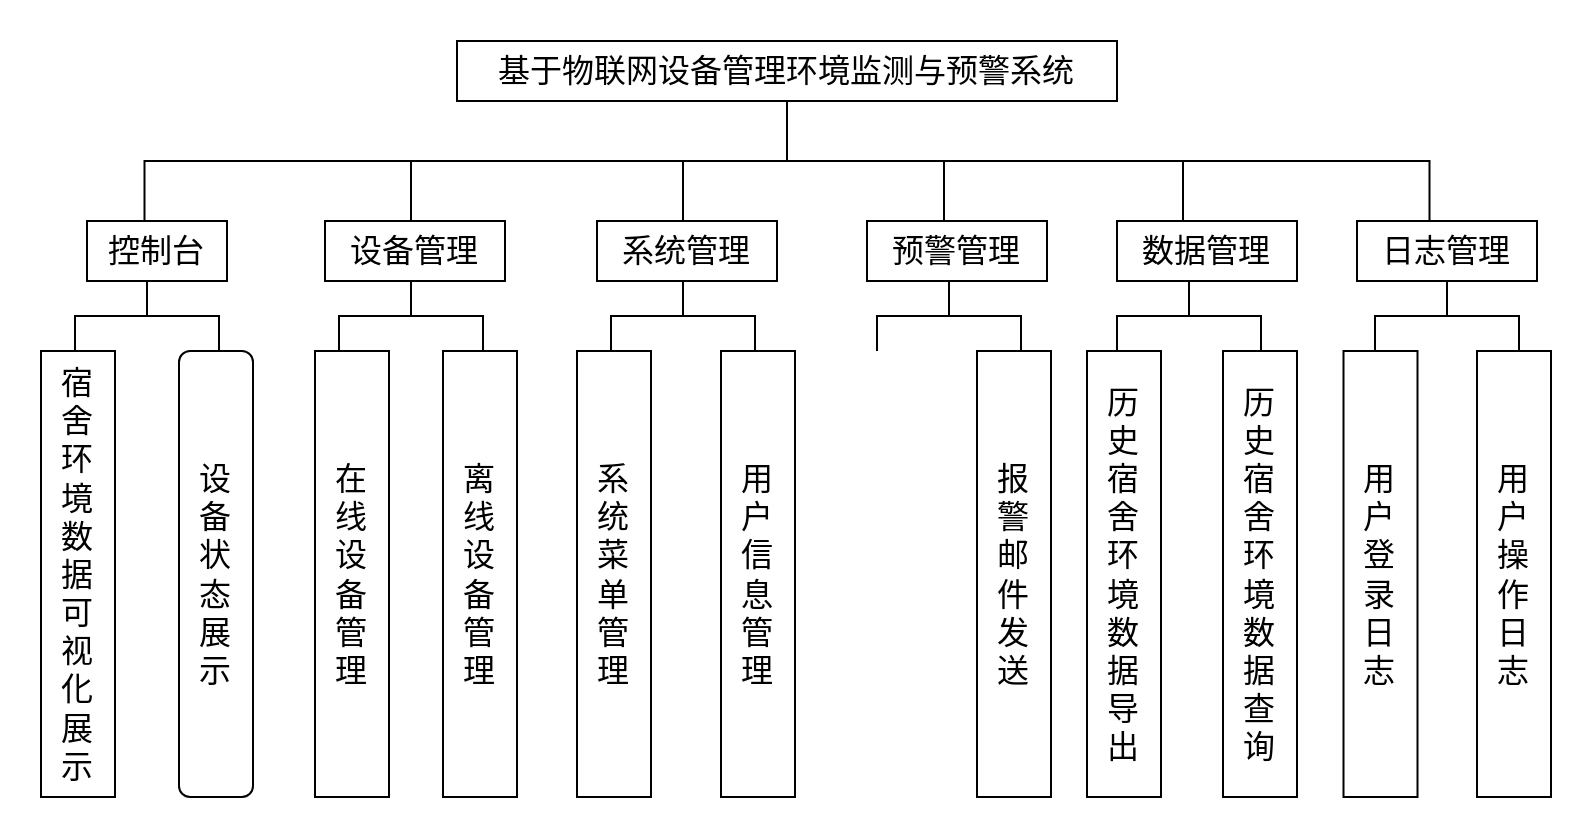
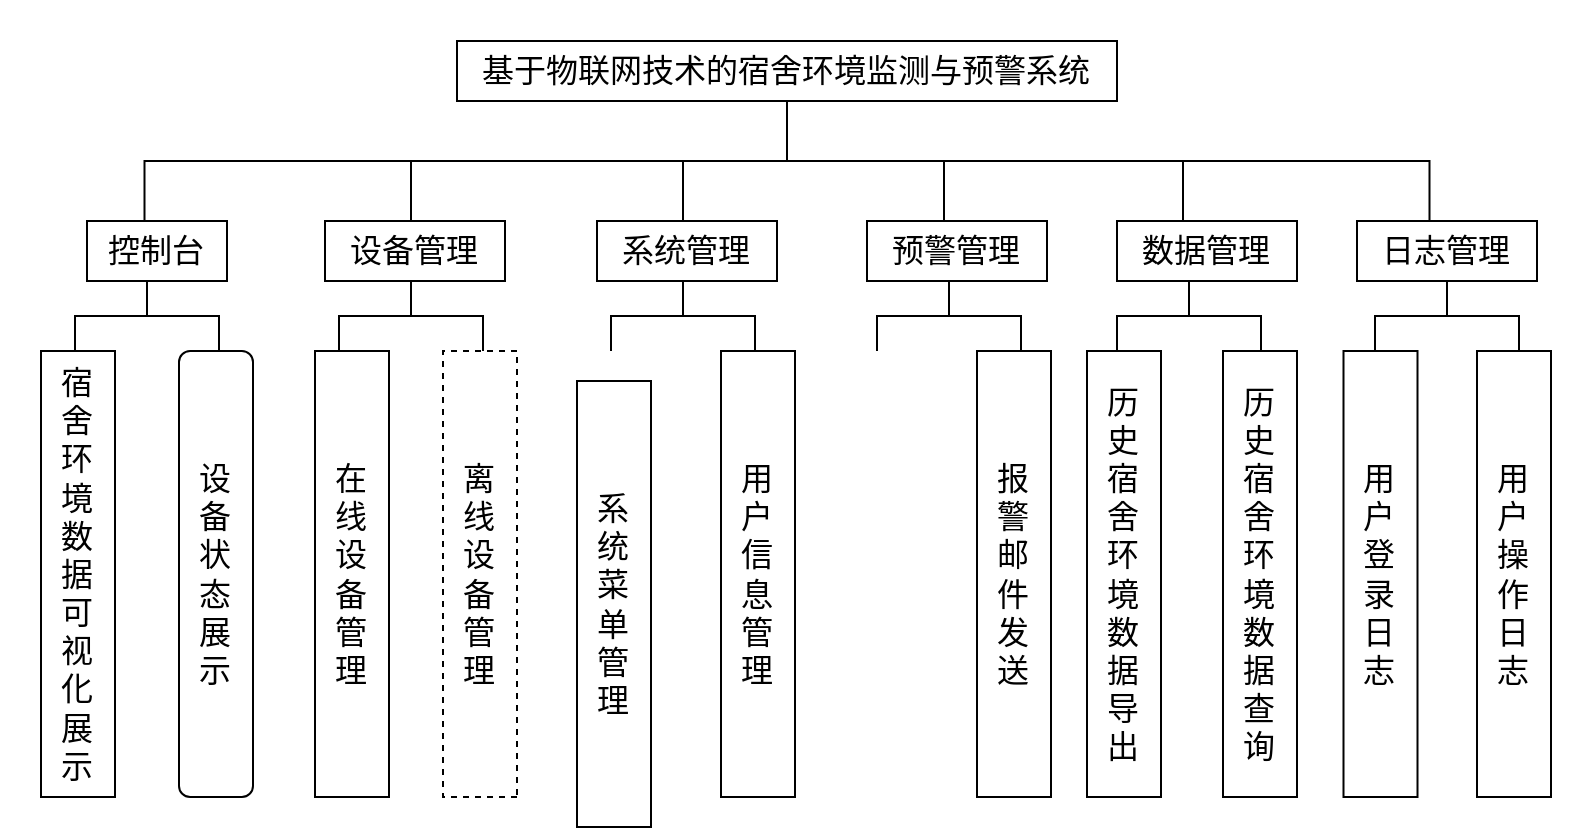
  <mxCell id="0" />
  <mxCell id="1" parent="0" />
- <mxCell id="2" value="&lt;p class=&quot;MsoNormal&quot;&gt;&lt;font face=&quot;Helvetica&quot; style=&quot;font-size: 16px;&quot;&gt;&lt;font style=&quot;&quot;&gt;基于物联网&lt;/font&gt;设备管理&lt;font style=&quot;&quot;&gt;环境监测与预警系统&lt;/font&gt;&lt;/font&gt;&lt;/p&gt;" style="rounded=0;whiteSpace=wrap;html=1;" vertex="1" parent="1"><mxGeometry x="228" y="20" width="330" height="30" as="geometry" /></mxCell>
+ <mxCell id="2" value="&lt;p class=&quot;MsoNormal&quot;&gt;&lt;font face=&quot;Helvetica&quot; style=&quot;font-size: 16px;&quot;&gt;&lt;font style=&quot;&quot;&gt;基于物联网&lt;/font&gt;技术的宿舍&lt;font style=&quot;&quot;&gt;环境监测与预警系统&lt;/font&gt;&lt;/font&gt;&lt;/p&gt;" style="rounded=0;whiteSpace=wrap;html=1;" vertex="1" parent="1"><mxGeometry x="228" y="20" width="330" height="30" as="geometry" /></mxCell>
  <mxCell id="3" value="" style="strokeWidth=1;html=1;shape=mxgraph.flowchart.annotation_2;align=left;labelPosition=right;pointerEvents=1;direction=south;" vertex="1" parent="1"><mxGeometry x="71.75" y="50" width="642.5" height="60" as="geometry" /></mxCell>
  <mxCell id="4" value="&lt;font style=&quot;font-size: 16px;&quot;&gt;宿&lt;/font&gt;&lt;div&gt;&lt;font style=&quot;font-size: 16px;&quot;&gt;舍&lt;/font&gt;&lt;/div&gt;&lt;div&gt;&lt;font style=&quot;font-size: 16px;&quot;&gt;环&lt;/font&gt;&lt;/div&gt;&lt;div&gt;&lt;font style=&quot;font-size: 16px;&quot;&gt;境&lt;/font&gt;&lt;/div&gt;&lt;div&gt;&lt;font style=&quot;font-size: 16px;&quot;&gt;数&lt;/font&gt;&lt;/div&gt;&lt;div&gt;&lt;font style=&quot;font-size: 16px;&quot;&gt;据&lt;/font&gt;&lt;/div&gt;&lt;div&gt;&lt;font style=&quot;font-size: 16px;&quot;&gt;可&lt;/font&gt;&lt;/div&gt;&lt;div&gt;&lt;font style=&quot;font-size: 16px;&quot;&gt;视&lt;/font&gt;&lt;/div&gt;&lt;div&gt;&lt;font style=&quot;font-size: 16px;&quot;&gt;化&lt;/font&gt;&lt;/div&gt;&lt;div&gt;&lt;font style=&quot;font-size: 16px;&quot;&gt;展&lt;/font&gt;&lt;/div&gt;&lt;div&gt;&lt;font style=&quot;font-size: 16px;&quot;&gt;示&lt;/font&gt;&lt;/div&gt;" style="rounded=0;whiteSpace=wrap;html=1;direction=west;" vertex="1" parent="1"><mxGeometry x="20" y="175" width="37" height="223" as="geometry" /></mxCell>
  <mxCell id="5" value="&lt;font style=&quot;font-size: 16px;&quot;&gt;控制台&lt;/font&gt;" style="rounded=0;whiteSpace=wrap;html=1;" vertex="1" parent="1"><mxGeometry x="43" y="110" width="70" height="30" as="geometry" /></mxCell>
  <mxCell id="6" value="" style="endArrow=none;html=1;rounded=0;" edge="1" parent="1"><mxGeometry width="50" height="50" relative="1" as="geometry"><mxPoint x="205" y="110" as="sourcePoint" /><mxPoint x="205" y="80" as="targetPoint" /></mxGeometry></mxCell>
  <mxCell id="7" value="" style="endArrow=none;html=1;rounded=0;" edge="1" parent="1"><mxGeometry width="50" height="50" relative="1" as="geometry"><mxPoint x="341" y="110" as="sourcePoint" /><mxPoint x="341" y="80" as="targetPoint" /></mxGeometry></mxCell>
  <mxCell id="8" value="" style="endArrow=none;html=1;rounded=0;" edge="1" parent="1"><mxGeometry width="50" height="50" relative="1" as="geometry"><mxPoint x="471.5" y="110" as="sourcePoint" /><mxPoint x="471.5" y="80" as="targetPoint" /></mxGeometry></mxCell>
  <mxCell id="9" value="" style="endArrow=none;html=1;rounded=0;" edge="1" parent="1"><mxGeometry width="50" height="50" relative="1" as="geometry"><mxPoint x="591" y="110" as="sourcePoint" /><mxPoint x="591" y="80" as="targetPoint" /></mxGeometry></mxCell>
  <mxCell id="10" value="&lt;font style=&quot;font-size: 16px;&quot;&gt;设备管理&lt;/font&gt;" style="rounded=0;whiteSpace=wrap;html=1;" vertex="1" parent="1"><mxGeometry x="162" y="110" width="90" height="30" as="geometry" /></mxCell>
  <mxCell id="11" value="&lt;font style=&quot;font-size: 16px;&quot;&gt;系统管理&lt;/font&gt;" style="rounded=0;whiteSpace=wrap;html=1;" vertex="1" parent="1"><mxGeometry x="298" y="110" width="90" height="30" as="geometry" /></mxCell>
  <mxCell id="12" value="&lt;font style=&quot;font-size: 16px;&quot;&gt;预警管理&lt;/font&gt;" style="rounded=0;whiteSpace=wrap;html=1;" vertex="1" parent="1"><mxGeometry x="433" y="110" width="90" height="30" as="geometry" /></mxCell>
  <mxCell id="13" value="&lt;font style=&quot;font-size: 16px;&quot;&gt;数据管理&lt;/font&gt;" style="rounded=0;whiteSpace=wrap;html=1;" vertex="1" parent="1"><mxGeometry x="558" y="110" width="90" height="30" as="geometry" /></mxCell>
  <mxCell id="14" value="&lt;font style=&quot;font-size: 16px;&quot;&gt;日志管理&lt;/font&gt;" style="rounded=0;whiteSpace=wrap;html=1;" vertex="1" parent="1"><mxGeometry x="678" y="110" width="90" height="30" as="geometry" /></mxCell>
  <mxCell id="15" value="&lt;span style=&quot;font-size: 16px;&quot;&gt;设&lt;/span&gt;&lt;div&gt;&lt;span style=&quot;font-size: 16px;&quot;&gt;备&lt;/span&gt;&lt;/div&gt;&lt;div&gt;&lt;span style=&quot;font-size: 16px;&quot;&gt;状&lt;/span&gt;&lt;/div&gt;&lt;div&gt;&lt;span style=&quot;font-size: 16px;&quot;&gt;态&lt;/span&gt;&lt;/div&gt;&lt;div&gt;&lt;span style=&quot;font-size: 16px;&quot;&gt;展&lt;/span&gt;&lt;/div&gt;&lt;div&gt;&lt;span style=&quot;font-size: 16px;&quot;&gt;示&lt;/span&gt;&lt;/div&gt;" style="whiteSpace=wrap;html=1;direction=west;rounded=1;" vertex="1" parent="1"><mxGeometry x="89" y="175" width="37" height="223" as="geometry" /></mxCell>
  <mxCell id="16" value="&lt;font style=&quot;font-size: 16px;&quot;&gt;在&lt;/font&gt;&lt;div&gt;&lt;font style=&quot;font-size: 16px;&quot;&gt;线&lt;/font&gt;&lt;/div&gt;&lt;div&gt;&lt;font style=&quot;font-size: 16px;&quot;&gt;设&lt;/font&gt;&lt;/div&gt;&lt;div&gt;&lt;font style=&quot;font-size: 16px;&quot;&gt;备&lt;/font&gt;&lt;/div&gt;&lt;div&gt;&lt;font style=&quot;font-size: 16px;&quot;&gt;管&lt;/font&gt;&lt;/div&gt;&lt;div&gt;&lt;font style=&quot;font-size: 16px;&quot;&gt;理&lt;/font&gt;&lt;/div&gt;" style="rounded=0;whiteSpace=wrap;html=1;direction=west;" vertex="1" parent="1"><mxGeometry x="157" y="175" width="37" height="223" as="geometry" /></mxCell>
- <mxCell id="17" value="&lt;font style=&quot;font-size: 16px;&quot;&gt;离&lt;/font&gt;&lt;div&gt;&lt;font style=&quot;font-size: 16px;&quot;&gt;线&lt;/font&gt;&lt;/div&gt;&lt;div&gt;&lt;font style=&quot;font-size: 16px;&quot;&gt;设&lt;/font&gt;&lt;/div&gt;&lt;div&gt;&lt;font style=&quot;font-size: 16px;&quot;&gt;备&lt;/font&gt;&lt;/div&gt;&lt;div&gt;&lt;font style=&quot;font-size: 16px;&quot;&gt;管&lt;/font&gt;&lt;/div&gt;&lt;div&gt;&lt;font style=&quot;font-size: 16px;&quot;&gt;理&lt;/font&gt;&lt;/div&gt;" style="rounded=0;whiteSpace=wrap;html=1;direction=west;" vertex="1" parent="1"><mxGeometry x="221" y="175" width="37" height="223" as="geometry" /></mxCell>
- <mxCell id="18" value="&lt;font style=&quot;font-size: 16px;&quot;&gt;系&lt;/font&gt;&lt;div&gt;&lt;font style=&quot;font-size: 16px;&quot;&gt;统&lt;/font&gt;&lt;/div&gt;&lt;div&gt;&lt;font style=&quot;font-size: 16px;&quot;&gt;菜&lt;/font&gt;&lt;div&gt;&lt;font style=&quot;font-size: 16px;&quot;&gt;单&lt;/font&gt;&lt;/div&gt;&lt;div&gt;&lt;font style=&quot;font-size: 16px;&quot;&gt;管&lt;/font&gt;&lt;/div&gt;&lt;div&gt;&lt;font style=&quot;font-size: 16px;&quot;&gt;理&lt;/font&gt;&lt;/div&gt;&lt;/div&gt;" style="rounded=0;whiteSpace=wrap;html=1;direction=west;" vertex="1" parent="1"><mxGeometry x="288" y="175" width="37" height="223" as="geometry" /></mxCell>
+ <mxCell id="17" value="&lt;font style=&quot;font-size: 16px;&quot;&gt;离&lt;/font&gt;&lt;div&gt;&lt;font style=&quot;font-size: 16px;&quot;&gt;线&lt;/font&gt;&lt;/div&gt;&lt;div&gt;&lt;font style=&quot;font-size: 16px;&quot;&gt;设&lt;/font&gt;&lt;/div&gt;&lt;div&gt;&lt;font style=&quot;font-size: 16px;&quot;&gt;备&lt;/font&gt;&lt;/div&gt;&lt;div&gt;&lt;font style=&quot;font-size: 16px;&quot;&gt;管&lt;/font&gt;&lt;/div&gt;&lt;div&gt;&lt;font style=&quot;font-size: 16px;&quot;&gt;理&lt;/font&gt;&lt;/div&gt;" style="rounded=0;whiteSpace=wrap;html=1;direction=west;dashed=1;" vertex="1" parent="1"><mxGeometry x="221" y="175" width="37" height="223" as="geometry" /></mxCell>
+ <mxCell id="18" value="&lt;font style=&quot;font-size: 16px;&quot;&gt;系&lt;/font&gt;&lt;div&gt;&lt;font style=&quot;font-size: 16px;&quot;&gt;统&lt;/font&gt;&lt;/div&gt;&lt;div&gt;&lt;font style=&quot;font-size: 16px;&quot;&gt;菜&lt;/font&gt;&lt;div&gt;&lt;font style=&quot;font-size: 16px;&quot;&gt;单&lt;/font&gt;&lt;/div&gt;&lt;div&gt;&lt;font style=&quot;font-size: 16px;&quot;&gt;管&lt;/font&gt;&lt;/div&gt;&lt;div&gt;&lt;font style=&quot;font-size: 16px;&quot;&gt;理&lt;/font&gt;&lt;/div&gt;&lt;/div&gt;" style="rounded=0;whiteSpace=wrap;html=1;direction=west;" vertex="1" parent="1"><mxGeometry x="288" y="190" width="37" height="223" as="geometry" /></mxCell>
  <mxCell id="19" value="&lt;font style=&quot;font-size: 16px;&quot;&gt;用&lt;/font&gt;&lt;div&gt;&lt;font style=&quot;font-size: 16px;&quot;&gt;户&lt;/font&gt;&lt;/div&gt;&lt;div&gt;&lt;font style=&quot;font-size: 16px;&quot;&gt;信&lt;/font&gt;&lt;/div&gt;&lt;div&gt;&lt;font style=&quot;font-size: 16px;&quot;&gt;息&lt;/font&gt;&lt;/div&gt;&lt;div&gt;&lt;font style=&quot;font-size: 16px;&quot;&gt;管&lt;/font&gt;&lt;/div&gt;&lt;div&gt;&lt;font style=&quot;font-size: 16px;&quot;&gt;理&lt;/font&gt;&lt;/div&gt;" style="rounded=0;whiteSpace=wrap;html=1;direction=west;" vertex="1" parent="1"><mxGeometry x="360" y="175" width="37" height="223" as="geometry" /></mxCell>
  <mxCell id="20" value="&lt;font style=&quot;font-size: 16px;&quot;&gt;报&lt;/font&gt;&lt;div&gt;&lt;font style=&quot;font-size: 16px;&quot;&gt;警&lt;/font&gt;&lt;/div&gt;&lt;div&gt;&lt;font style=&quot;font-size: 16px;&quot;&gt;邮&lt;/font&gt;&lt;/div&gt;&lt;div&gt;&lt;font style=&quot;font-size: 16px;&quot;&gt;件&lt;/font&gt;&lt;/div&gt;&lt;div&gt;&lt;font style=&quot;font-size: 16px;&quot;&gt;发&lt;/font&gt;&lt;/div&gt;&lt;div&gt;&lt;font style=&quot;font-size: 16px;&quot;&gt;送&lt;/font&gt;&lt;/div&gt;" style="rounded=0;whiteSpace=wrap;html=1;direction=west;" vertex="1" parent="1"><mxGeometry x="488" y="175" width="37" height="223" as="geometry" /></mxCell>
  <mxCell id="21" value="&lt;font style=&quot;font-size: 16px;&quot;&gt;历&lt;/font&gt;&lt;div&gt;&lt;font style=&quot;font-size: 16px;&quot;&gt;史&lt;/font&gt;&lt;/div&gt;&lt;div&gt;&lt;font style=&quot;font-size: 16px;&quot;&gt;宿&lt;/font&gt;&lt;/div&gt;&lt;div&gt;&lt;font style=&quot;font-size: 16px;&quot;&gt;舍&lt;/font&gt;&lt;/div&gt;&lt;div&gt;&lt;font style=&quot;font-size: 16px;&quot;&gt;环&lt;/font&gt;&lt;/div&gt;&lt;div&gt;&lt;font style=&quot;font-size: 16px;&quot;&gt;境&lt;/font&gt;&lt;/div&gt;&lt;div&gt;&lt;font style=&quot;font-size: 16px;&quot;&gt;数&lt;/font&gt;&lt;/div&gt;&lt;div&gt;&lt;font style=&quot;font-size: 16px;&quot;&gt;据&lt;/font&gt;&lt;/div&gt;&lt;div&gt;&lt;font style=&quot;font-size: 16px;&quot;&gt;导&lt;/font&gt;&lt;/div&gt;&lt;div&gt;&lt;font style=&quot;font-size: 16px;&quot;&gt;出&lt;/font&gt;&lt;/div&gt;" style="rounded=0;whiteSpace=wrap;html=1;direction=west;" vertex="1" parent="1"><mxGeometry x="543" y="175" width="37" height="223" as="geometry" /></mxCell>
  <mxCell id="22" value="&lt;font style=&quot;font-size: 16px;&quot;&gt;历&lt;/font&gt;&lt;div&gt;&lt;font style=&quot;font-size: 16px;&quot;&gt;史&lt;/font&gt;&lt;/div&gt;&lt;div&gt;&lt;font style=&quot;font-size: 16px;&quot;&gt;宿&lt;/font&gt;&lt;/div&gt;&lt;div&gt;&lt;font style=&quot;font-size: 16px;&quot;&gt;舍&lt;/font&gt;&lt;/div&gt;&lt;div&gt;&lt;font style=&quot;font-size: 16px;&quot;&gt;环&lt;/font&gt;&lt;/div&gt;&lt;div&gt;&lt;font style=&quot;font-size: 16px;&quot;&gt;境&lt;/font&gt;&lt;/div&gt;&lt;div&gt;&lt;font style=&quot;font-size: 16px;&quot;&gt;数&lt;/font&gt;&lt;/div&gt;&lt;div&gt;&lt;font style=&quot;font-size: 16px;&quot;&gt;据&lt;/font&gt;&lt;/div&gt;&lt;div&gt;&lt;font style=&quot;font-size: 16px;&quot;&gt;查&lt;/font&gt;&lt;/div&gt;&lt;div&gt;&lt;font style=&quot;font-size: 16px;&quot;&gt;询&lt;/font&gt;&lt;/div&gt;" style="rounded=0;whiteSpace=wrap;html=1;direction=west;" vertex="1" parent="1"><mxGeometry x="611" y="175" width="37" height="223" as="geometry" /></mxCell>
  <mxCell id="23" value="&lt;font style=&quot;font-size: 16px;&quot;&gt;用&lt;/font&gt;&lt;div&gt;&lt;font style=&quot;font-size: 16px;&quot;&gt;户&lt;/font&gt;&lt;/div&gt;&lt;div&gt;&lt;font style=&quot;font-size: 16px;&quot;&gt;登&lt;/font&gt;&lt;/div&gt;&lt;div&gt;&lt;font style=&quot;font-size: 16px;&quot;&gt;录&lt;/font&gt;&lt;/div&gt;&lt;div&gt;&lt;font style=&quot;font-size: 16px;&quot;&gt;日&lt;/font&gt;&lt;/div&gt;&lt;div&gt;&lt;font style=&quot;font-size: 16px;&quot;&gt;志&lt;/font&gt;&lt;/div&gt;" style="rounded=0;whiteSpace=wrap;html=1;direction=west;" vertex="1" parent="1"><mxGeometry x="671.25" y="175" width="37" height="223" as="geometry" /></mxCell>
  <mxCell id="24" value="&lt;font style=&quot;font-size: 16px;&quot;&gt;用&lt;/font&gt;&lt;div&gt;&lt;font style=&quot;font-size: 16px;&quot;&gt;户&lt;/font&gt;&lt;/div&gt;&lt;div&gt;&lt;span style=&quot;font-size: 16px;&quot;&gt;操&lt;/span&gt;&lt;/div&gt;&lt;div&gt;&lt;span style=&quot;font-size: 16px;&quot;&gt;作&lt;/span&gt;&lt;/div&gt;&lt;div&gt;&lt;font style=&quot;font-size: 16px;&quot;&gt;日&lt;/font&gt;&lt;/div&gt;&lt;div&gt;&lt;font style=&quot;font-size: 16px;&quot;&gt;志&lt;/font&gt;&lt;/div&gt;" style="rounded=0;whiteSpace=wrap;html=1;direction=west;" vertex="1" parent="1"><mxGeometry x="738" y="175" width="37" height="223" as="geometry" /></mxCell>
  <mxCell id="25" value="" style="strokeWidth=1;html=1;shape=mxgraph.flowchart.annotation_2;align=left;labelPosition=right;pointerEvents=1;direction=south;" vertex="1" parent="1"><mxGeometry x="37" y="140" width="72" height="35" as="geometry" /></mxCell>
  <mxCell id="26" value="" style="strokeWidth=1;html=1;shape=mxgraph.flowchart.annotation_2;align=left;labelPosition=right;pointerEvents=1;direction=south;" vertex="1" parent="1"><mxGeometry x="169" y="140" width="72" height="35" as="geometry" /></mxCell>
  <mxCell id="27" value="" style="strokeWidth=1;html=1;shape=mxgraph.flowchart.annotation_2;align=left;labelPosition=right;pointerEvents=1;direction=south;" vertex="1" parent="1"><mxGeometry x="305" y="140" width="72" height="35" as="geometry" /></mxCell>
  <mxCell id="28" value="" style="strokeWidth=1;html=1;shape=mxgraph.flowchart.annotation_2;align=left;labelPosition=right;pointerEvents=1;direction=south;" vertex="1" parent="1"><mxGeometry x="438" y="140" width="72" height="35" as="geometry" /></mxCell>
  <mxCell id="29" value="" style="strokeWidth=1;html=1;shape=mxgraph.flowchart.annotation_2;align=left;labelPosition=right;pointerEvents=1;direction=south;" vertex="1" parent="1"><mxGeometry x="558" y="140" width="72" height="35" as="geometry" /></mxCell>
  <mxCell id="30" value="" style="strokeWidth=1;html=1;shape=mxgraph.flowchart.annotation_2;align=left;labelPosition=right;pointerEvents=1;direction=south;" vertex="1" parent="1"><mxGeometry x="687" y="140" width="72" height="35" as="geometry" /></mxCell>
